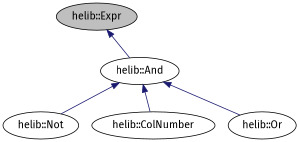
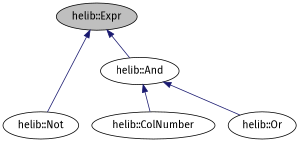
  digraph {
    fontname="Fira Sans"
    node [color=black fillcolor=white fontname="Fira Sans" style=filled]
    edge [color=midnightblue dir=back fontname="Fira Sans" style=solid]
    n1 [fillcolor=grey75 fontcolor=black label="helib::Expr"]
    n2 [label="helib::And"]
    n3 [label="helib::Not"]
    n4 [label="helib::ColNumber"]
    n5 [label="helib::Or"]
    n1 -> n2
-   n2 -> n3
+   n1 -> n3
    n2 -> n4
    n2 -> n5
  }
